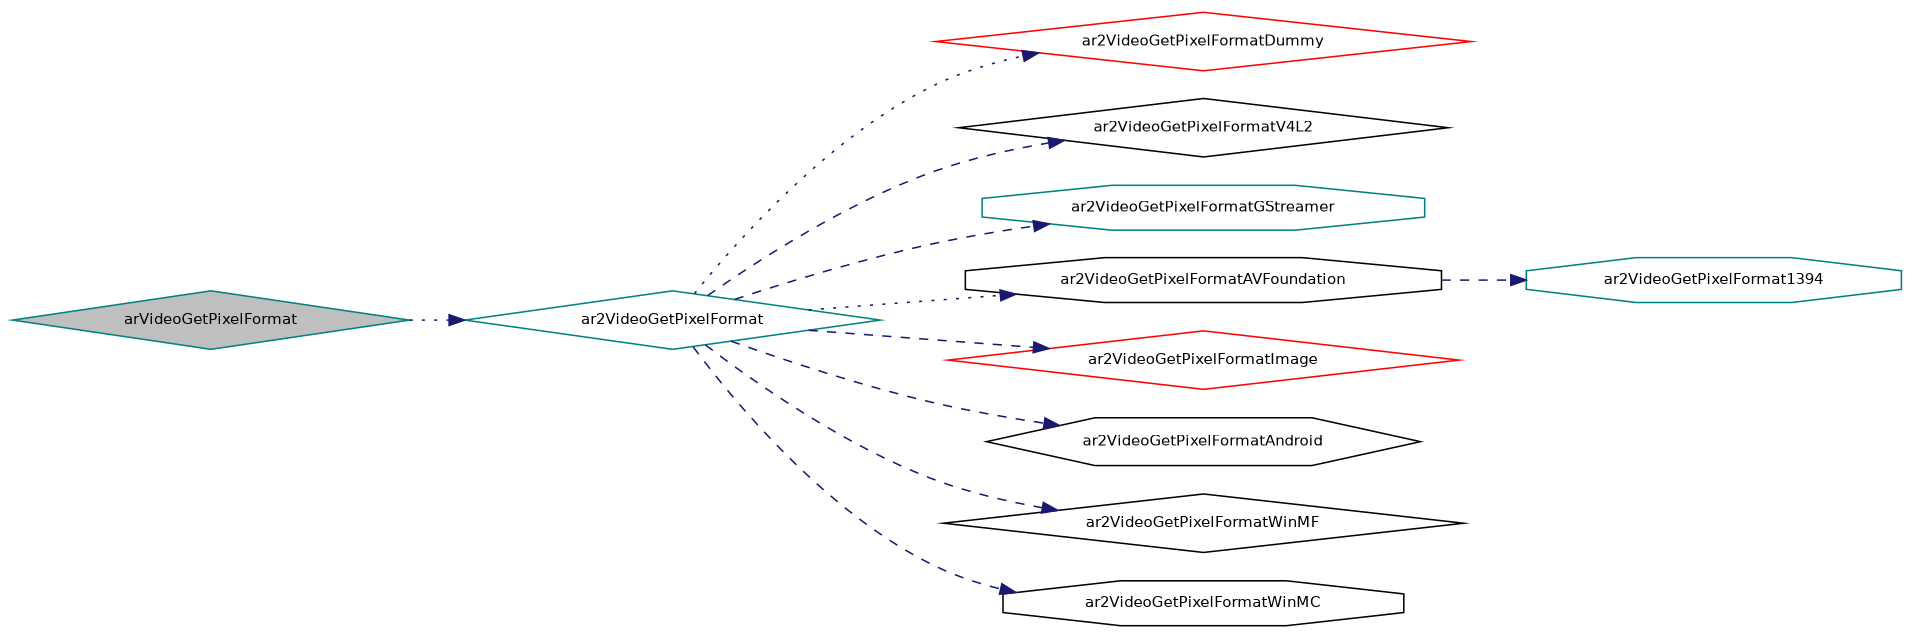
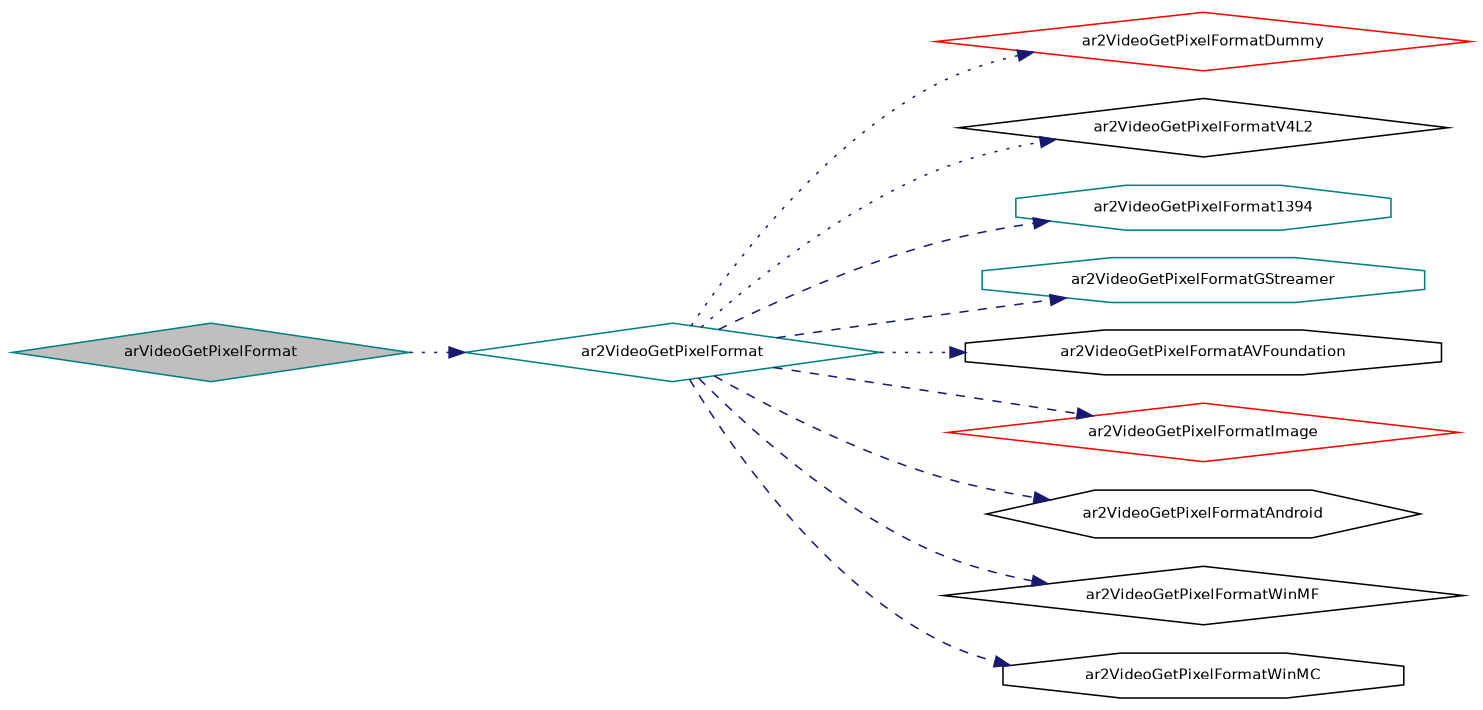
  digraph {
    rankdir=LR
    node [color=black fillcolor=white fontname=Helvetica fontsize=10 shape=diamond style=filled]
    edge [color=midnightblue fontname=Helvetica fontsize=10 labelfontname=Helvetica labelfontsize=10 style=dashed]
    n1 [color=teal fillcolor=grey75 fontcolor=black height=0.2 label=arVideoGetPixelFormat width=0.4]
    n2 [color=teal height=0.2 label=ar2VideoGetPixelFormat width=0.4]
    n3 [color=red height=0.2 label=ar2VideoGetPixelFormatDummy width=0.4]
    n4 [height=0.2 label=ar2VideoGetPixelFormatV4L2 width=0.4]
    n5 [color=teal height=0.2 label=ar2VideoGetPixelFormat1394 shape=octagon width=0.4]
    n6 [color=teal height=0.2 label=ar2VideoGetPixelFormatGStreamer shape=octagon width=0.4]
    n7 [height=0.2 label=ar2VideoGetPixelFormatAVFoundation shape=octagon width=0.4]
    n8 [color=red height=0.2 label=ar2VideoGetPixelFormatImage width=0.4]
    n9 [height=0.2 label=ar2VideoGetPixelFormatAndroid shape=hexagon width=0.4]
    n10 [height=0.2 label=ar2VideoGetPixelFormatWinMF width=0.4]
    n11 [height=0.2 label=ar2VideoGetPixelFormatWinMC shape=octagon width=0.4]
    n1 -> n2 [style=dotted]
    n2 -> n3 [style=dotted]
-   n2 -> n4
-   n7 -> n5
+   n2 -> n4 [style=dotted]
+   n2 -> n5
    n2 -> n6
    n2 -> n7 [style=dotted]
    n2 -> n8
    n2 -> n9
    n2 -> n10
    n2 -> n11
  }
